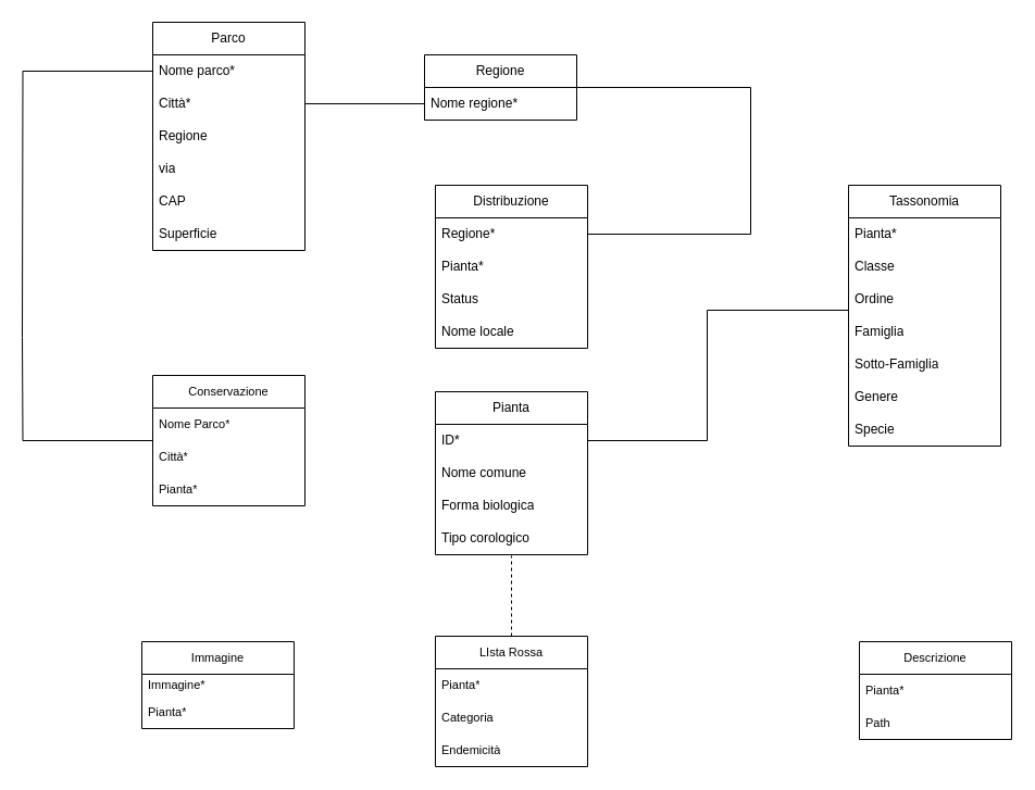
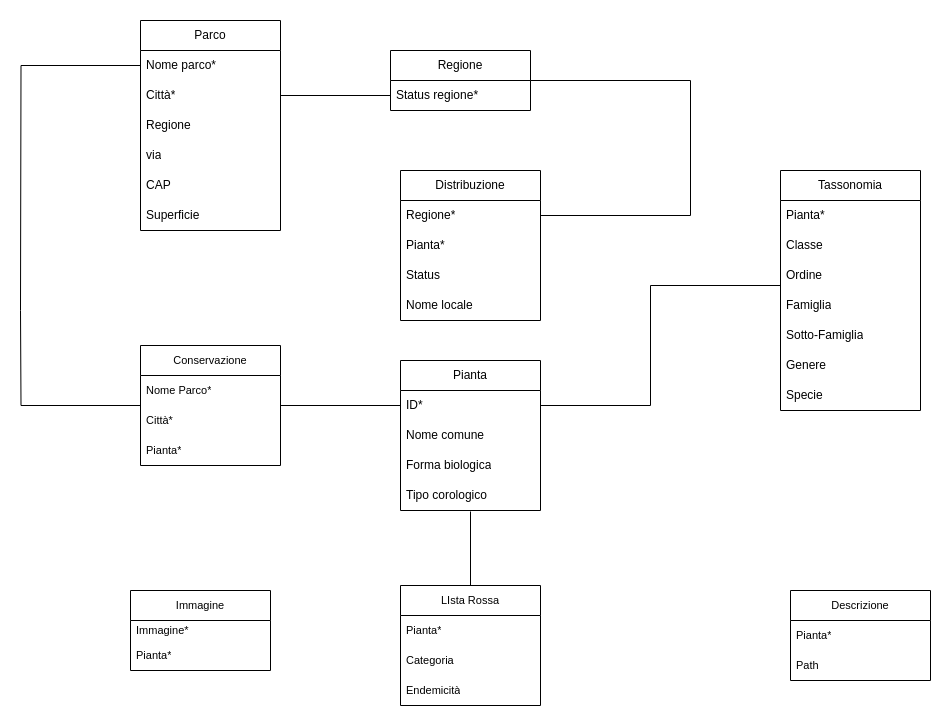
  <mxCell id="0" />
  <mxCell id="1" parent="0" />
  <mxCell id="2" value="Pianta" style="swimlane;fontStyle=0;childLayout=stackLayout;horizontal=1;startSize=30;horizontalStack=0;resizeParent=1;resizeParentMax=0;resizeLast=0;collapsible=1;marginBottom=0;whiteSpace=wrap;html=1;" parent="1" vertex="1"><mxGeometry x="400" y="360" width="140" height="150" as="geometry" /></mxCell>
  <mxCell id="3" value="ID*" style="text;strokeColor=none;fillColor=none;align=left;verticalAlign=middle;spacingLeft=4;spacingRight=4;overflow=hidden;points=[[0,0.5],[1,0.5]];portConstraint=eastwest;rotatable=0;whiteSpace=wrap;html=1;" parent="2" vertex="1"><mxGeometry y="30" width="140" height="30" as="geometry" /></mxCell>
  <mxCell id="4" value="Nome comune" style="text;strokeColor=none;fillColor=none;align=left;verticalAlign=middle;spacingLeft=4;spacingRight=4;overflow=hidden;points=[[0,0.5],[1,0.5]];portConstraint=eastwest;rotatable=0;whiteSpace=wrap;html=1;" parent="2" vertex="1"><mxGeometry y="60" width="140" height="30" as="geometry" /></mxCell>
  <mxCell id="5" value="Forma biologica" style="text;strokeColor=none;fillColor=none;align=left;verticalAlign=middle;spacingLeft=4;spacingRight=4;overflow=hidden;points=[[0,0.5],[1,0.5]];portConstraint=eastwest;rotatable=0;whiteSpace=wrap;html=1;" parent="2" vertex="1"><mxGeometry y="90" width="140" height="30" as="geometry" /></mxCell>
  <mxCell id="6" value="Tipo corologico" style="text;strokeColor=none;fillColor=none;align=left;verticalAlign=middle;spacingLeft=4;spacingRight=4;overflow=hidden;points=[[0,0.5],[1,0.5]];portConstraint=eastwest;rotatable=0;whiteSpace=wrap;html=1;" parent="2" vertex="1"><mxGeometry y="120" width="140" height="30" as="geometry" /></mxCell>
  <mxCell id="7" value="Tassonomia" style="swimlane;fontStyle=0;childLayout=stackLayout;horizontal=1;startSize=30;horizontalStack=0;resizeParent=1;resizeParentMax=0;resizeLast=0;collapsible=1;marginBottom=0;whiteSpace=wrap;html=1;" parent="1" vertex="1"><mxGeometry x="780" y="170" width="140" height="240" as="geometry" /></mxCell>
  <mxCell id="8" value="Pianta*" style="text;strokeColor=none;fillColor=none;align=left;verticalAlign=middle;spacingLeft=4;spacingRight=4;overflow=hidden;points=[[0,0.5],[1,0.5]];portConstraint=eastwest;rotatable=0;whiteSpace=wrap;html=1;" parent="7" vertex="1"><mxGeometry y="30" width="140" height="30" as="geometry" /></mxCell>
  <mxCell id="9" value="Classe" style="text;strokeColor=none;fillColor=none;align=left;verticalAlign=middle;spacingLeft=4;spacingRight=4;overflow=hidden;points=[[0,0.5],[1,0.5]];portConstraint=eastwest;rotatable=0;whiteSpace=wrap;html=1;" parent="7" vertex="1"><mxGeometry y="60" width="140" height="30" as="geometry" /></mxCell>
  <mxCell id="10" value="Ordine" style="text;strokeColor=none;fillColor=none;align=left;verticalAlign=middle;spacingLeft=4;spacingRight=4;overflow=hidden;points=[[0,0.5],[1,0.5]];portConstraint=eastwest;rotatable=0;whiteSpace=wrap;html=1;" parent="7" vertex="1"><mxGeometry y="90" width="140" height="30" as="geometry" /></mxCell>
  <mxCell id="11" value="Famiglia" style="text;strokeColor=none;fillColor=none;align=left;verticalAlign=middle;spacingLeft=4;spacingRight=4;overflow=hidden;points=[[0,0.5],[1,0.5]];portConstraint=eastwest;rotatable=0;whiteSpace=wrap;html=1;" parent="7" vertex="1"><mxGeometry y="120" width="140" height="30" as="geometry" /></mxCell>
  <mxCell id="12" value="Sotto-Famiglia" style="text;strokeColor=none;fillColor=none;align=left;verticalAlign=middle;spacingLeft=4;spacingRight=4;overflow=hidden;points=[[0,0.5],[1,0.5]];portConstraint=eastwest;rotatable=0;whiteSpace=wrap;html=1;" parent="7" vertex="1"><mxGeometry y="150" width="140" height="30" as="geometry" /></mxCell>
  <mxCell id="13" value="&lt;div&gt;Genere &lt;br&gt;&lt;/div&gt;" style="text;strokeColor=none;fillColor=none;align=left;verticalAlign=middle;spacingLeft=4;spacingRight=4;overflow=hidden;points=[[0,0.5],[1,0.5]];portConstraint=eastwest;rotatable=0;whiteSpace=wrap;html=1;" parent="7" vertex="1"><mxGeometry y="180" width="140" height="30" as="geometry" /></mxCell>
  <mxCell id="14" value="Specie" style="text;strokeColor=none;fillColor=none;align=left;verticalAlign=middle;spacingLeft=4;spacingRight=4;overflow=hidden;points=[[0,0.5],[1,0.5]];portConstraint=eastwest;rotatable=0;whiteSpace=wrap;html=1;" parent="7" vertex="1"><mxGeometry y="210" width="140" height="30" as="geometry" /></mxCell>
  <mxCell id="15" value="Distribuzione" style="swimlane;fontStyle=0;childLayout=stackLayout;horizontal=1;startSize=30;horizontalStack=0;resizeParent=1;resizeParentMax=0;resizeLast=0;collapsible=1;marginBottom=0;whiteSpace=wrap;html=1;" parent="1" vertex="1"><mxGeometry x="400" y="170" width="140" height="150" as="geometry" /></mxCell>
  <mxCell id="16" value="Regione*" style="text;strokeColor=none;fillColor=none;align=left;verticalAlign=middle;spacingLeft=4;spacingRight=4;overflow=hidden;points=[[0,0.5],[1,0.5]];portConstraint=eastwest;rotatable=0;whiteSpace=wrap;html=1;" parent="15" vertex="1"><mxGeometry y="30" width="140" height="30" as="geometry" /></mxCell>
  <mxCell id="17" value="Pianta*" style="text;strokeColor=none;fillColor=none;align=left;verticalAlign=middle;spacingLeft=4;spacingRight=4;overflow=hidden;points=[[0,0.5],[1,0.5]];portConstraint=eastwest;rotatable=0;whiteSpace=wrap;html=1;" parent="15" vertex="1"><mxGeometry y="60" width="140" height="30" as="geometry" /></mxCell>
  <mxCell id="18" value="Status" style="text;strokeColor=none;fillColor=none;align=left;verticalAlign=middle;spacingLeft=4;spacingRight=4;overflow=hidden;points=[[0,0.5],[1,0.5]];portConstraint=eastwest;rotatable=0;whiteSpace=wrap;html=1;" parent="15" vertex="1"><mxGeometry y="90" width="140" height="30" as="geometry" /></mxCell>
  <mxCell id="19" value="Nome locale" style="text;strokeColor=none;fillColor=none;align=left;verticalAlign=middle;spacingLeft=4;spacingRight=4;overflow=hidden;points=[[0,0.5],[1,0.5]];portConstraint=eastwest;rotatable=0;whiteSpace=wrap;html=1;" parent="15" vertex="1"><mxGeometry y="120" width="140" height="30" as="geometry" /></mxCell>
  <mxCell id="20" value="Regione" style="swimlane;fontStyle=0;childLayout=stackLayout;horizontal=1;startSize=30;horizontalStack=0;resizeParent=1;resizeParentMax=0;resizeLast=0;collapsible=1;marginBottom=0;whiteSpace=wrap;html=1;" parent="1" vertex="1"><mxGeometry x="390" y="50" width="140" height="60" as="geometry" /></mxCell>
- <mxCell id="21" value="Nome regione*" style="text;strokeColor=none;fillColor=none;align=left;verticalAlign=middle;spacingLeft=4;spacingRight=4;overflow=hidden;points=[[0,0.5],[1,0.5]];portConstraint=eastwest;rotatable=0;whiteSpace=wrap;html=1;" parent="20" vertex="1"><mxGeometry y="30" width="140" height="30" as="geometry" /></mxCell>
+ <mxCell id="21" value="Status regione*" style="text;strokeColor=none;fillColor=none;align=left;verticalAlign=middle;spacingLeft=4;spacingRight=4;overflow=hidden;points=[[0,0.5],[1,0.5]];portConstraint=eastwest;rotatable=0;whiteSpace=wrap;html=1;" parent="20" vertex="1"><mxGeometry y="30" width="140" height="30" as="geometry" /></mxCell>
  <mxCell id="22" value="" style="endArrow=none;html=1;rounded=0;entryX=1;entryY=0.5;entryDx=0;entryDy=0;" parent="1" target="16" edge="1"><mxGeometry width="50" height="50" relative="1" as="geometry"><mxPoint x="530" y="80" as="sourcePoint" /><mxPoint x="690" y="80" as="targetPoint" /><Array as="points"><mxPoint x="690" y="80" /><mxPoint x="690" y="215" /></Array></mxGeometry></mxCell>
  <mxCell id="23" value="Parco" style="swimlane;fontStyle=0;childLayout=stackLayout;horizontal=1;startSize=30;horizontalStack=0;resizeParent=1;resizeParentMax=0;resizeLast=0;collapsible=1;marginBottom=0;whiteSpace=wrap;html=1;" parent="1" vertex="1"><mxGeometry x="140" y="20" width="140" height="210" as="geometry" /></mxCell>
  <mxCell id="24" style="edgeStyle=orthogonalEdgeStyle;rounded=0;orthogonalLoop=1;jettySize=auto;html=1;strokeColor=default;align=center;verticalAlign=middle;fontFamily=Helvetica;fontSize=11;fontColor=default;labelBackgroundColor=default;endArrow=none;" parent="23" source="25" edge="1"><mxGeometry relative="1" as="geometry"><mxPoint x="-120" y="290" as="targetPoint" /></mxGeometry></mxCell>
  <mxCell id="25" value="Nome parco*" style="text;strokeColor=none;fillColor=none;align=left;verticalAlign=middle;spacingLeft=4;spacingRight=4;overflow=hidden;points=[[0,0.5],[1,0.5]];portConstraint=eastwest;rotatable=0;whiteSpace=wrap;html=1;" parent="23" vertex="1"><mxGeometry y="30" width="140" height="30" as="geometry" /></mxCell>
  <mxCell id="26" value="Città*" style="text;strokeColor=none;fillColor=none;align=left;verticalAlign=middle;spacingLeft=4;spacingRight=4;overflow=hidden;points=[[0,0.5],[1,0.5]];portConstraint=eastwest;rotatable=0;whiteSpace=wrap;html=1;" parent="23" vertex="1"><mxGeometry y="60" width="140" height="30" as="geometry" /></mxCell>
  <mxCell id="27" value="Regione" style="text;strokeColor=none;fillColor=none;align=left;verticalAlign=middle;spacingLeft=4;spacingRight=4;overflow=hidden;points=[[0,0.5],[1,0.5]];portConstraint=eastwest;rotatable=0;whiteSpace=wrap;html=1;" parent="23" vertex="1"><mxGeometry y="90" width="140" height="30" as="geometry" /></mxCell>
  <mxCell id="28" value="via" style="text;strokeColor=none;fillColor=none;align=left;verticalAlign=middle;spacingLeft=4;spacingRight=4;overflow=hidden;points=[[0,0.5],[1,0.5]];portConstraint=eastwest;rotatable=0;whiteSpace=wrap;html=1;" parent="23" vertex="1"><mxGeometry y="120" width="140" height="30" as="geometry" /></mxCell>
  <mxCell id="29" value="CAP" style="text;strokeColor=none;fillColor=none;align=left;verticalAlign=middle;spacingLeft=4;spacingRight=4;overflow=hidden;points=[[0,0.5],[1,0.5]];portConstraint=eastwest;rotatable=0;whiteSpace=wrap;html=1;" parent="23" vertex="1"><mxGeometry y="150" width="140" height="30" as="geometry" /></mxCell>
  <mxCell id="30" value="Superficie" style="text;strokeColor=none;fillColor=none;align=left;verticalAlign=middle;spacingLeft=4;spacingRight=4;overflow=hidden;points=[[0,0.5],[1,0.5]];portConstraint=eastwest;rotatable=0;whiteSpace=wrap;html=1;" parent="23" vertex="1"><mxGeometry y="180" width="140" height="30" as="geometry" /></mxCell>
  <mxCell id="31" value="" style="edgeStyle=none;rounded=0;orthogonalLoop=1;jettySize=auto;html=1;strokeColor=default;align=center;verticalAlign=middle;fontFamily=Helvetica;fontSize=11;fontColor=default;labelBackgroundColor=default;endArrow=none;" parent="1" source="21" target="26" edge="1"><mxGeometry relative="1" as="geometry" /></mxCell>
  <mxCell id="32" value="LIsta Rossa" style="swimlane;fontStyle=0;childLayout=stackLayout;horizontal=1;startSize=30;horizontalStack=0;resizeParent=1;resizeParentMax=0;resizeLast=0;collapsible=1;marginBottom=0;whiteSpace=wrap;html=1;fontFamily=Helvetica;fontSize=11;fontColor=default;labelBackgroundColor=default;" parent="1" vertex="1"><mxGeometry x="400" y="585" width="140" height="120" as="geometry" /></mxCell>
  <mxCell id="33" value="Pianta*" style="text;strokeColor=none;fillColor=none;align=left;verticalAlign=middle;spacingLeft=4;spacingRight=4;overflow=hidden;points=[[0,0.5],[1,0.5]];portConstraint=eastwest;rotatable=0;whiteSpace=wrap;html=1;fontFamily=Helvetica;fontSize=11;fontColor=default;labelBackgroundColor=default;" parent="32" vertex="1"><mxGeometry y="30" width="140" height="30" as="geometry" /></mxCell>
  <mxCell id="34" value="Categoria" style="text;strokeColor=none;fillColor=none;align=left;verticalAlign=middle;spacingLeft=4;spacingRight=4;overflow=hidden;points=[[0,0.5],[1,0.5]];portConstraint=eastwest;rotatable=0;whiteSpace=wrap;html=1;fontFamily=Helvetica;fontSize=11;fontColor=default;labelBackgroundColor=default;" parent="32" vertex="1"><mxGeometry y="60" width="140" height="30" as="geometry" /></mxCell>
  <mxCell id="35" value="Endemicità" style="text;strokeColor=none;fillColor=none;align=left;verticalAlign=middle;spacingLeft=4;spacingRight=4;overflow=hidden;points=[[0,0.5],[1,0.5]];portConstraint=eastwest;rotatable=0;whiteSpace=wrap;html=1;fontFamily=Helvetica;fontSize=11;fontColor=default;labelBackgroundColor=default;" parent="32" vertex="1"><mxGeometry y="90" width="140" height="30" as="geometry" /></mxCell>
  <mxCell id="36" style="edgeStyle=orthogonalEdgeStyle;rounded=0;orthogonalLoop=1;jettySize=auto;html=1;entryX=0;entryY=0.5;entryDx=0;entryDy=0;strokeColor=default;align=center;verticalAlign=middle;fontFamily=Helvetica;fontSize=11;fontColor=default;labelBackgroundColor=default;endArrow=none;" parent="1" source="3" target="8" edge="1"><mxGeometry relative="1" as="geometry"><Array as="points"><mxPoint x="650" y="405" /><mxPoint x="650" y="285" /></Array></mxGeometry></mxCell>
  <mxCell id="37" value="Immagine" style="swimlane;fontStyle=0;childLayout=stackLayout;horizontal=1;startSize=30;horizontalStack=0;resizeParent=1;resizeParentMax=0;resizeLast=0;collapsible=1;marginBottom=0;whiteSpace=wrap;html=1;fontFamily=Helvetica;fontSize=11;fontColor=default;labelBackgroundColor=default;" parent="1" vertex="1"><mxGeometry x="130" y="590" width="140" height="80" as="geometry" /></mxCell>
  <mxCell id="38" value="Immagine*" style="text;strokeColor=none;fillColor=none;align=left;verticalAlign=middle;spacingLeft=4;spacingRight=4;overflow=hidden;points=[[0,0.5],[1,0.5]];portConstraint=eastwest;rotatable=0;whiteSpace=wrap;html=1;fontFamily=Helvetica;fontSize=11;fontColor=default;labelBackgroundColor=default;" parent="37" vertex="1"><mxGeometry y="30" width="140" height="20" as="geometry" /></mxCell>
  <mxCell id="39" value="Pianta*" style="text;strokeColor=none;fillColor=none;align=left;verticalAlign=middle;spacingLeft=4;spacingRight=4;overflow=hidden;points=[[0,0.5],[1,0.5]];portConstraint=eastwest;rotatable=0;whiteSpace=wrap;html=1;fontFamily=Helvetica;fontSize=11;fontColor=default;labelBackgroundColor=default;" parent="37" vertex="1"><mxGeometry y="50" width="140" height="30" as="geometry" /></mxCell>
  <mxCell id="40" value="Descrizione" style="swimlane;fontStyle=0;childLayout=stackLayout;horizontal=1;startSize=30;horizontalStack=0;resizeParent=1;resizeParentMax=0;resizeLast=0;collapsible=1;marginBottom=0;whiteSpace=wrap;html=1;fontFamily=Helvetica;fontSize=11;fontColor=default;labelBackgroundColor=default;" parent="1" vertex="1"><mxGeometry x="790" y="590" width="140" height="90" as="geometry" /></mxCell>
  <mxCell id="41" value="Pianta*" style="text;strokeColor=none;fillColor=none;align=left;verticalAlign=middle;spacingLeft=4;spacingRight=4;overflow=hidden;points=[[0,0.5],[1,0.5]];portConstraint=eastwest;rotatable=0;whiteSpace=wrap;html=1;fontFamily=Helvetica;fontSize=11;fontColor=default;labelBackgroundColor=default;" parent="40" vertex="1"><mxGeometry y="30" width="140" height="30" as="geometry" /></mxCell>
  <mxCell id="42" value="Path" style="text;strokeColor=none;fillColor=none;align=left;verticalAlign=middle;spacingLeft=4;spacingRight=4;overflow=hidden;points=[[0,0.5],[1,0.5]];portConstraint=eastwest;rotatable=0;whiteSpace=wrap;html=1;fontFamily=Helvetica;fontSize=11;fontColor=default;labelBackgroundColor=default;" parent="40" vertex="1"><mxGeometry y="60" width="140" height="30" as="geometry" /></mxCell>
- <mxCell id="43" style="edgeStyle=none;rounded=0;orthogonalLoop=1;jettySize=auto;html=1;exitX=0.5;exitY=0;exitDx=0;exitDy=0;entryX=0.5;entryY=1.033;entryDx=0;entryDy=0;entryPerimeter=0;strokeColor=default;align=center;verticalAlign=middle;fontFamily=Helvetica;fontSize=11;fontColor=default;labelBackgroundColor=default;endArrow=none;dashed=1;" parent="1" source="32" target="6" edge="1"><mxGeometry relative="1" as="geometry" /></mxCell>
+ <mxCell id="43" style="edgeStyle=none;rounded=0;orthogonalLoop=1;jettySize=auto;html=1;exitX=0.5;exitY=0;exitDx=0;exitDy=0;entryX=0.5;entryY=1.033;entryDx=0;entryDy=0;entryPerimeter=0;strokeColor=default;align=center;verticalAlign=middle;fontFamily=Helvetica;fontSize=11;fontColor=default;labelBackgroundColor=default;endArrow=none;" parent="1" source="32" target="6" edge="1"><mxGeometry relative="1" as="geometry" /></mxCell>
  <mxCell id="44" style="edgeStyle=orthogonalEdgeStyle;rounded=0;orthogonalLoop=1;jettySize=auto;html=1;strokeColor=default;align=center;verticalAlign=middle;fontFamily=Helvetica;fontSize=11;fontColor=default;labelBackgroundColor=default;endArrow=none;" parent="1" source="46" edge="1"><mxGeometry relative="1" as="geometry"><mxPoint x="20" y="310" as="targetPoint" /></mxGeometry></mxCell>
+ <mxCell id="45" value="" style="edgeStyle=orthogonalEdgeStyle;rounded=0;orthogonalLoop=1;jettySize=auto;html=1;strokeColor=default;align=center;verticalAlign=middle;fontFamily=Helvetica;fontSize=11;fontColor=default;labelBackgroundColor=default;endArrow=none;" edge="1" parent="1" source="46" target="3"><mxGeometry relative="1" as="geometry" /></mxCell>
  <mxCell id="46" value="Conservazione" style="swimlane;fontStyle=0;childLayout=stackLayout;horizontal=1;startSize=30;horizontalStack=0;resizeParent=1;resizeParentMax=0;resizeLast=0;collapsible=1;marginBottom=0;whiteSpace=wrap;html=1;fontFamily=Helvetica;fontSize=11;fontColor=default;labelBackgroundColor=default;" parent="1" vertex="1"><mxGeometry x="140" y="345" width="140" height="120" as="geometry" /></mxCell>
  <mxCell id="47" value="Nome Parco*" style="text;strokeColor=none;fillColor=none;align=left;verticalAlign=middle;spacingLeft=4;spacingRight=4;overflow=hidden;points=[[0,0.5],[1,0.5]];portConstraint=eastwest;rotatable=0;whiteSpace=wrap;html=1;fontFamily=Helvetica;fontSize=11;fontColor=default;labelBackgroundColor=default;" parent="46" vertex="1"><mxGeometry y="30" width="140" height="30" as="geometry" /></mxCell>
  <mxCell id="48" value="Città*" style="text;strokeColor=none;fillColor=none;align=left;verticalAlign=middle;spacingLeft=4;spacingRight=4;overflow=hidden;points=[[0,0.5],[1,0.5]];portConstraint=eastwest;rotatable=0;whiteSpace=wrap;html=1;fontFamily=Helvetica;fontSize=11;fontColor=default;labelBackgroundColor=default;" parent="46" vertex="1"><mxGeometry y="60" width="140" height="30" as="geometry" /></mxCell>
  <mxCell id="49" value="Pianta*" style="text;strokeColor=none;fillColor=none;align=left;verticalAlign=middle;spacingLeft=4;spacingRight=4;overflow=hidden;points=[[0,0.5],[1,0.5]];portConstraint=eastwest;rotatable=0;whiteSpace=wrap;html=1;fontFamily=Helvetica;fontSize=11;fontColor=default;labelBackgroundColor=default;" parent="46" vertex="1"><mxGeometry y="90" width="140" height="30" as="geometry" /></mxCell>
